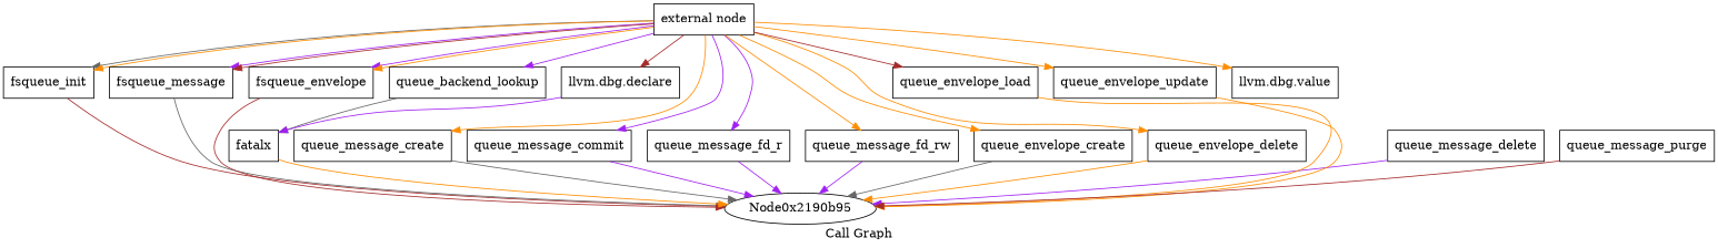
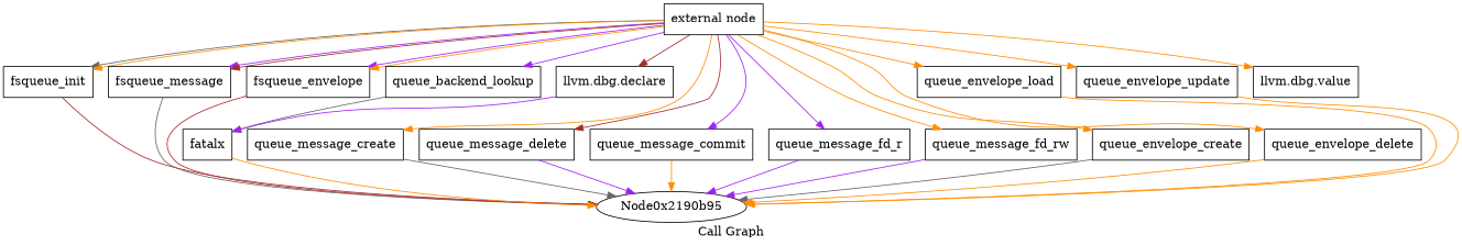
  digraph {
    label="Call Graph"
    node [shape=record]
    edge [color=darkorange]
    n1 [label="{external node}"]
    n2 [label="{fsqueue_init}"]
    n3 [label="{fsqueue_message}"]
    n4 [label="{fsqueue_envelope}"]
    n5 [label="{queue_backend_lookup}"]
    n6 [label="{llvm.dbg.declare}"]
    n7 [label="{queue_message_create}"]
    n8 [label="{queue_message_delete}"]
    n9 [label="{queue_message_commit}"]
    n10 [label="{queue_message_fd_r}"]
    n11 [label="{queue_message_fd_rw}"]
    n12 [label="{queue_envelope_create}"]
    n13 [label="{queue_envelope_delete}"]
    n14 [label="{queue_envelope_load}"]
    n15 [label="{queue_envelope_update}"]
    n16 [label="{llvm.dbg.value}"]
    n17 [label=Node0x2190b95 shape=""]
    n18 [label="{fatalx}"]
-   n19 [label="{queue_message_purge}"]
    n1 -> n2 [color=gray40]
    n1 -> n2
    n1 -> n3 [color=purple]
    n1 -> n3 [color=brown]
    n1 -> n4 [color=purple]
    n1 -> n4
    n1 -> n5 [color=purple]
    n1 -> n6 [color=brown]
    n1 -> n7
+   n1 -> n8 [color=brown]
    n1 -> n9 [color=purple]
    n1 -> n10 [color=purple]
    n1 -> n11
    n1 -> n12
    n1 -> n13
-   n1 -> n14 [color=brown]
+   n1 -> n14
    n1 -> n15
    n1 -> n16
    n2 -> n17 [color=brown]
    n3 -> n17 [color=gray40]
    n4 -> n17 [color=brown]
    n5 -> n18 [color=gray40]
    n6 -> n18 [color=purple]
    n7 -> n17 [color=gray40]
    n8 -> n17 [color=purple]
-   n9 -> n17 [color=purple]
+   n9 -> n17
    n10 -> n17 [color=purple]
    n11 -> n17 [color=purple]
    n12 -> n17 [color=gray40]
    n13 -> n17
    n14 -> n17
    n15 -> n17
    n18 -> n17
-   n19 -> n17 [color=brown]
  }
